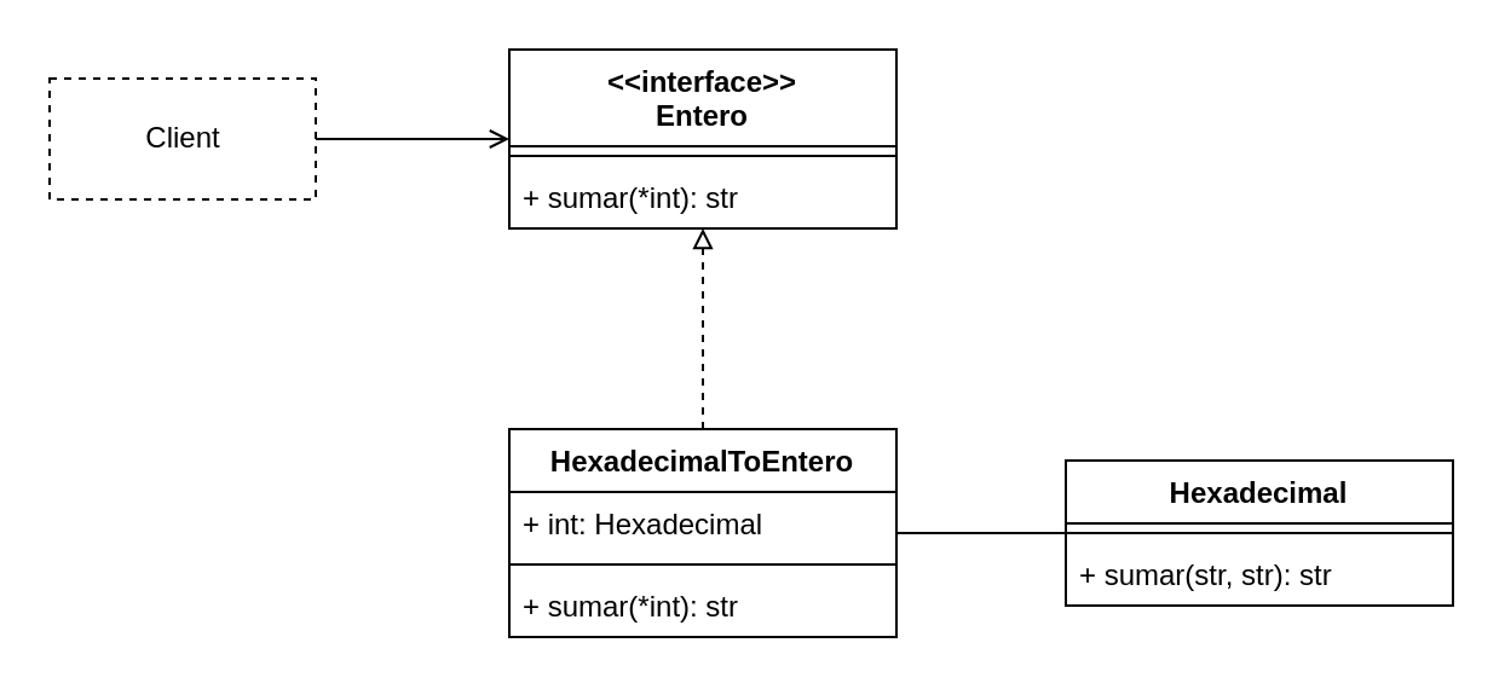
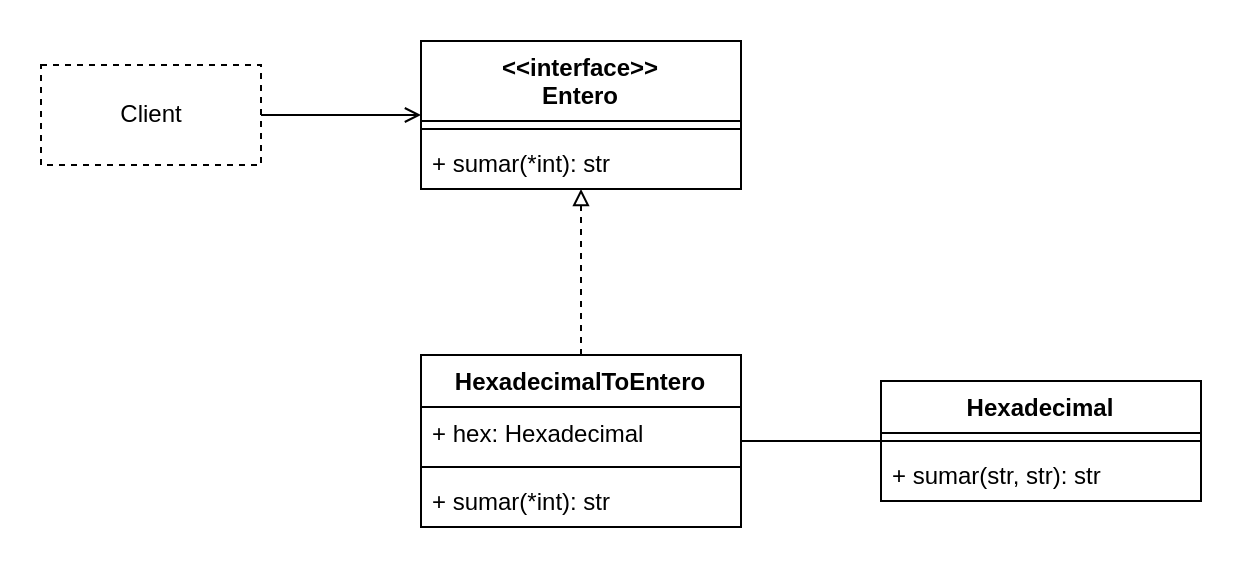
  <mxCell id="0" />
  <mxCell id="1" parent="0" />
  <mxCell id="2" value="&lt;&lt;interface&gt;&gt;&#10;Entero" style="swimlane;fontStyle=1;align=center;verticalAlign=top;childLayout=stackLayout;horizontal=1;startSize=40;horizontalStack=0;resizeParent=1;resizeParentMax=0;resizeLast=0;collapsible=1;marginBottom=0;" vertex="1" parent="1"><mxGeometry x="210" y="20" width="160" height="74" as="geometry" /></mxCell>
  <mxCell id="3" value="" style="line;strokeWidth=1;fillColor=none;align=left;verticalAlign=middle;spacingTop=-1;spacingLeft=3;spacingRight=3;rotatable=0;labelPosition=right;points=[];portConstraint=eastwest;" vertex="1" parent="2"><mxGeometry y="40" width="160" height="8" as="geometry" /></mxCell>
  <mxCell id="4" value="+ sumar(*int): str" style="text;strokeColor=none;fillColor=none;align=left;verticalAlign=top;spacingLeft=4;spacingRight=4;overflow=hidden;rotatable=0;points=[[0,0.5],[1,0.5]];portConstraint=eastwest;" vertex="1" parent="2"><mxGeometry y="48" width="160" height="26" as="geometry" /></mxCell>
  <mxCell id="5" style="edgeStyle=orthogonalEdgeStyle;rounded=0;orthogonalLoop=1;jettySize=auto;html=1;endArrow=none;" edge="1" parent="1" source="7" target="11"><mxGeometry relative="1" as="geometry" /></mxCell>
  <mxCell id="6" style="edgeStyle=orthogonalEdgeStyle;rounded=0;orthogonalLoop=1;jettySize=auto;html=1;dashed=1;endArrow=block;endFill=0;" edge="1" parent="1" source="7" target="2"><mxGeometry relative="1" as="geometry" /></mxCell>
  <mxCell id="7" value="HexadecimalToEntero" style="swimlane;fontStyle=1;align=center;verticalAlign=top;childLayout=stackLayout;horizontal=1;startSize=26;horizontalStack=0;resizeParent=1;resizeParentMax=0;resizeLast=0;collapsible=1;marginBottom=0;" vertex="1" parent="1"><mxGeometry x="210" y="177" width="160" height="86" as="geometry" /></mxCell>
- <mxCell id="8" value="+ int: Hexadecimal" style="text;strokeColor=none;fillColor=none;align=left;verticalAlign=top;spacingLeft=4;spacingRight=4;overflow=hidden;rotatable=0;points=[[0,0.5],[1,0.5]];portConstraint=eastwest;" vertex="1" parent="7"><mxGeometry y="26" width="160" height="26" as="geometry" /></mxCell>
+ <mxCell id="8" value="+ hex: Hexadecimal" style="text;strokeColor=none;fillColor=none;align=left;verticalAlign=top;spacingLeft=4;spacingRight=4;overflow=hidden;rotatable=0;points=[[0,0.5],[1,0.5]];portConstraint=eastwest;" vertex="1" parent="7"><mxGeometry y="26" width="160" height="26" as="geometry" /></mxCell>
  <mxCell id="9" value="" style="line;strokeWidth=1;fillColor=none;align=left;verticalAlign=middle;spacingTop=-1;spacingLeft=3;spacingRight=3;rotatable=0;labelPosition=right;points=[];portConstraint=eastwest;" vertex="1" parent="7"><mxGeometry y="52" width="160" height="8" as="geometry" /></mxCell>
  <mxCell id="10" value="+ sumar(*int): str" style="text;strokeColor=none;fillColor=none;align=left;verticalAlign=top;spacingLeft=4;spacingRight=4;overflow=hidden;rotatable=0;points=[[0,0.5],[1,0.5]];portConstraint=eastwest;" vertex="1" parent="7"><mxGeometry y="60" width="160" height="26" as="geometry" /></mxCell>
  <mxCell id="11" value="Hexadecimal" style="swimlane;fontStyle=1;align=center;verticalAlign=top;childLayout=stackLayout;horizontal=1;startSize=26;horizontalStack=0;resizeParent=1;resizeParentMax=0;resizeLast=0;collapsible=1;marginBottom=0;" vertex="1" parent="1"><mxGeometry x="440" y="190" width="160" height="60" as="geometry" /></mxCell>
  <mxCell id="12" value="" style="line;strokeWidth=1;fillColor=none;align=left;verticalAlign=middle;spacingTop=-1;spacingLeft=3;spacingRight=3;rotatable=0;labelPosition=right;points=[];portConstraint=eastwest;" vertex="1" parent="11"><mxGeometry y="26" width="160" height="8" as="geometry" /></mxCell>
  <mxCell id="13" value="+ sumar(str, str): str" style="text;strokeColor=none;fillColor=none;align=left;verticalAlign=top;spacingLeft=4;spacingRight=4;overflow=hidden;rotatable=0;points=[[0,0.5],[1,0.5]];portConstraint=eastwest;" vertex="1" parent="11"><mxGeometry y="34" width="160" height="26" as="geometry" /></mxCell>
  <mxCell id="14" style="edgeStyle=orthogonalEdgeStyle;rounded=0;orthogonalLoop=1;jettySize=auto;html=1;endArrow=open;endFill=0;" edge="1" parent="1" source="15" target="2"><mxGeometry relative="1" as="geometry" /></mxCell>
  <mxCell id="15" value="Client" style="html=1;dashed=1;" vertex="1" parent="1"><mxGeometry x="20" y="32" width="110" height="50" as="geometry" /></mxCell>
